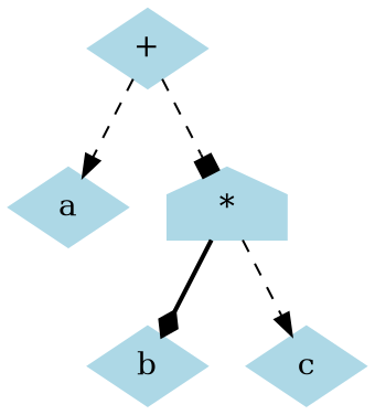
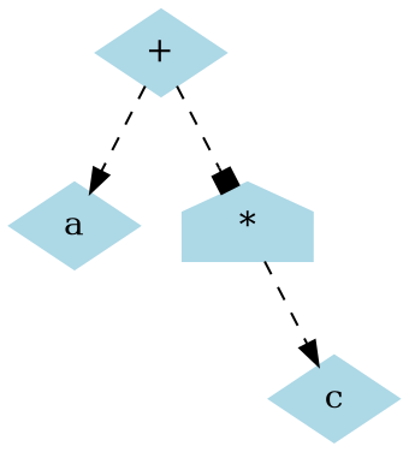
  digraph {
    node [color=lightblue style=filled shape=diamond]
    edge [style=dashed arrowhead=normal]
    n1 [label="+"]
    n2 [label=a]
    n3 [label="*" shape=house]
-   n4 [label=b]
    n5 [label=c]
    n1 -> n2
    n1 -> n3 [arrowhead=box]
-   n3 -> n4 [style=bold arrowhead=diamond]
    n3 -> n5
  }
